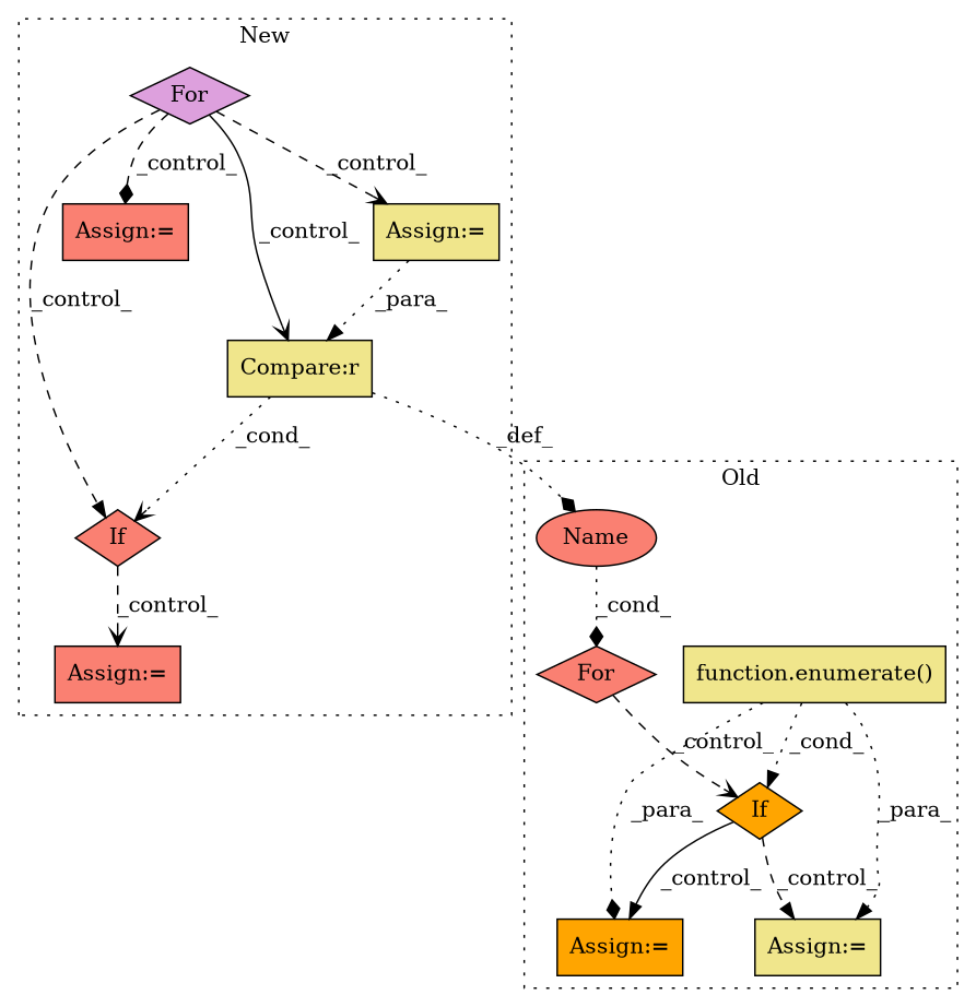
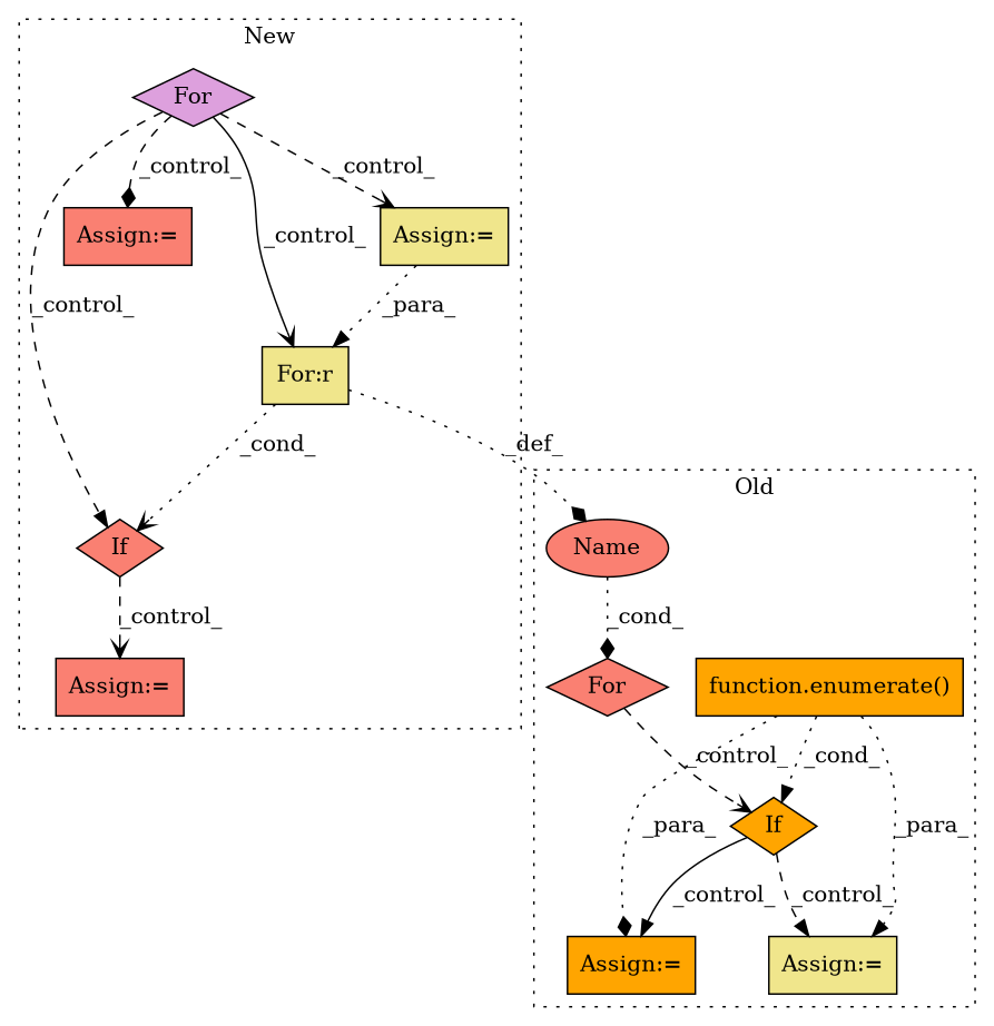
  digraph {
    node [a=68 fillcolor=salmon l=3 shape=box style=filled]
    edge [arrowhead=normal style=dotted]
-   n1 [a=75 fillcolor=khaki l="10,1" label="function.enumerate()" s="2026,2042"]
+   n1 [a=75 fillcolor=orange l="10,1" label="function.enumerate()" s="2026,2042"]
    n2 [a=107 l="4,10" label=For s="2008,2043" shape=diamond]
    n3 [fillcolor=khaki l=4 label="Assign:=" s=2342]
    n4 [a=87 l=5 label=Name s=2017 shape=ellipse]
    n5 [a=96 fillcolor=orange label=If s=2085 shape=diamond]
    n6 [fillcolor=orange l=4 label="Assign:=" s=2127]
    n7 [a=107 fillcolor=plum l="4,69" label=For s="2293,2335" shape=diamond]
    n8 [label="Assign:=" s=2836]
    n9 [a=96 label=If s=2686 shape=diamond]
    n10 [l=4 label="Assign:=" s=2912]
-   n11 [a=40 fillcolor=khaki l=25 label="Compare:r" s=2701]
+   n11 [a=40 fillcolor=khaki l=25 label="For:r" s=2701]
    n12 [fillcolor=khaki label="Assign:=" s=2538]
    subgraph cluster_1 {
      label=Old
      style=dotted
      n1
      n2
      n3
      n4
      n5
      n6
    }
    subgraph cluster_2 {
      label=New
      style=dotted
      n7
      n8
      n9
      n10
      n11
      n12
    }
    n1 -> n3 [label=_para_]
    n1 -> n5 [label=_cond_]
    n1 -> n6 [arrowhead=diamond label=_para_]
    n2 -> n5 [arrowhead=vee label=_control_ style=dashed]
    n4 -> n2 [arrowhead=diamond label=_cond_]
    n5 -> n3 [label=_control_ style=dashed]
    n5 -> n6 [label=_control_ style=solid]
    n7 -> n9 [label=_control_ style=dashed]
    n7 -> n10 [arrowhead=diamond label=_control_ style=dashed]
    n7 -> n11 [arrowhead=vee label=_control_ style=solid]
    n7 -> n12 [arrowhead=vee label=_control_ style=dashed]
    n9 -> n8 [arrowhead=vee label=_control_ style=dashed]
    n11 -> n4 [arrowhead=diamond label=_def_]
    n11 -> n9 [arrowhead=vee label=_cond_]
    n12 -> n11 [label=_para_]
  }
